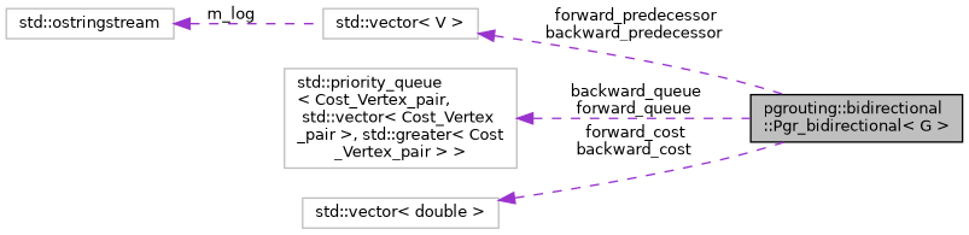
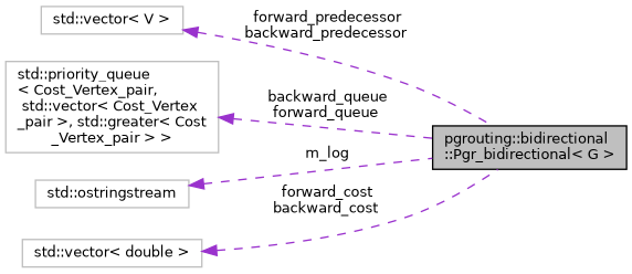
  digraph {
    rankdir=LR
    node [color=grey75 fillcolor=white fontname=Helvetica fontsize=10 shape=record style=filled]
    edge [color=darkorchid3 dir=back fontname=Helvetica fontsize=10 labelfontname=Helvetica labelfontsize=10 style=dashed]
    n1 [color=black fillcolor=grey75 fontcolor=black height=0.2 label="pgrouting::bidirectional\l::Pgr_bidirectional\< G \>" width=0.4]
    n2 [height=0.2 label="std::vector\< V \>" width=0.4]
    n3 [height=0.2 label="std::priority_queue\l\< Cost_Vertex_pair,\l std::vector\< Cost_Vertex\l_pair \>, std::greater\< Cost\l_Vertex_pair \> \>" width=0.4]
    n4 [height=0.2 label="std::ostringstream" width=0.4]
    n5 [height=0.2 label="std::vector\< double \>" width=0.4]
    n2 -> n1 [label=" forward_predecessor\nbackward_predecessor"]
    n3 -> n1 [label=" backward_queue\nforward_queue"]
-   n4 -> n2 [label=" m_log"]
+   n4 -> n1 [label=" m_log"]
    n5 -> n1 [label=" forward_cost\nbackward_cost"]
  }
